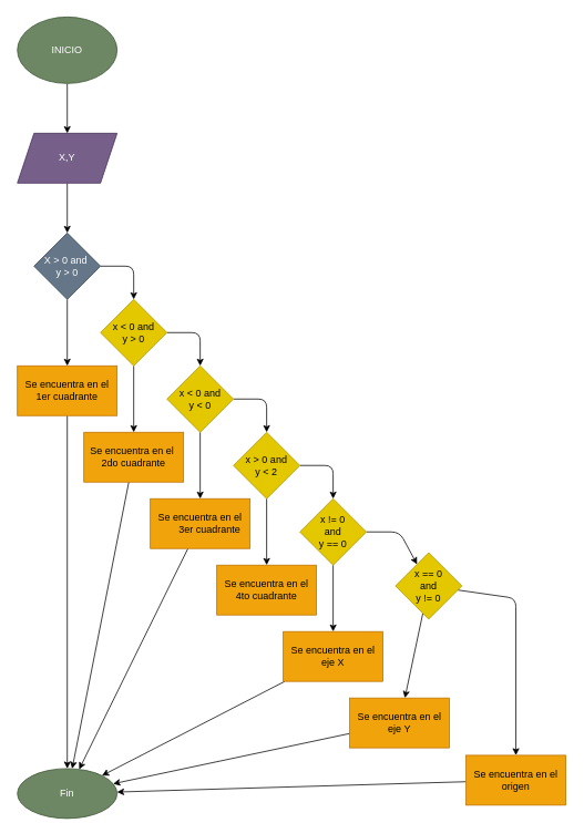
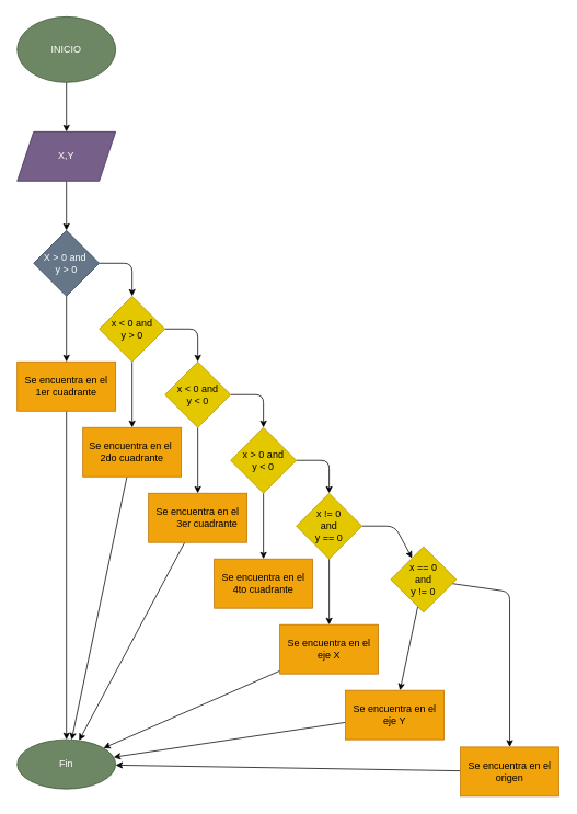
  <mxCell id="0" />
  <mxCell id="1" parent="0" />
  <mxCell id="2" value="" style="edgeStyle=none;html=1;" parent="1" source="3" target="5" edge="1"><mxGeometry relative="1" as="geometry" /></mxCell>
  <mxCell id="3" value="INICIO" style="ellipse;whiteSpace=wrap;html=1;fillColor=#6d8764;fontColor=#ffffff;strokeColor=#3A5431;" parent="1" vertex="1"><mxGeometry x="20" y="20" width="120" height="80" as="geometry" /></mxCell>
  <mxCell id="4" value="" style="edgeStyle=none;html=1;" edge="1" parent="1" source="5" target="8"><mxGeometry relative="1" as="geometry" /></mxCell>
  <mxCell id="5" value="X,Y" style="shape=parallelogram;perimeter=parallelogramPerimeter;whiteSpace=wrap;html=1;fixedSize=1;fillColor=#76608a;fontColor=#ffffff;strokeColor=#432D57;" parent="1" vertex="1"><mxGeometry x="20" y="160" width="120" height="60" as="geometry" /></mxCell>
  <mxCell id="6" value="" style="edgeStyle=none;html=1;" edge="1" parent="1" source="8" target="11"><mxGeometry relative="1" as="geometry"><Array as="points"><mxPoint x="160" y="320" /></Array></mxGeometry></mxCell>
  <mxCell id="7" value="" style="edgeStyle=none;html=1;" edge="1" parent="1" source="8" target="25"><mxGeometry relative="1" as="geometry" /></mxCell>
  <mxCell id="8" value="X &amp;gt; 0 and&amp;nbsp;&lt;br&gt;y &amp;gt; 0" style="rhombus;whiteSpace=wrap;html=1;fillColor=#647687;strokeColor=#314354;fontColor=#ffffff;" vertex="1" parent="1"><mxGeometry x="40" y="280" width="80" height="80" as="geometry" /></mxCell>
  <mxCell id="9" value="" style="edgeStyle=none;html=1;" edge="1" parent="1" source="11" target="14"><mxGeometry relative="1" as="geometry"><Array as="points"><mxPoint x="240" y="400" /></Array></mxGeometry></mxCell>
  <mxCell id="10" value="" style="edgeStyle=none;html=1;" edge="1" parent="1" source="11" target="27"><mxGeometry relative="1" as="geometry" /></mxCell>
  <mxCell id="11" value="x &amp;lt; 0 and&lt;br&gt;y &amp;gt; 0" style="rhombus;whiteSpace=wrap;html=1;fillColor=#e3c800;strokeColor=#B09500;fontColor=#000000;" vertex="1" parent="1"><mxGeometry x="120" y="360" width="80" height="80" as="geometry" /></mxCell>
  <mxCell id="12" value="" style="edgeStyle=none;html=1;" edge="1" parent="1" source="14" target="17"><mxGeometry relative="1" as="geometry"><Array as="points"><mxPoint x="320" y="480" /></Array></mxGeometry></mxCell>
  <mxCell id="13" value="" style="edgeStyle=none;html=1;" edge="1" parent="1" source="14" target="29"><mxGeometry relative="1" as="geometry" /></mxCell>
  <mxCell id="14" value="x &amp;lt; 0 and &lt;br&gt;y &amp;lt; 0" style="rhombus;whiteSpace=wrap;html=1;fillColor=#e3c800;strokeColor=#B09500;fontColor=#000000;" vertex="1" parent="1"><mxGeometry x="200" y="440" width="80" height="80" as="geometry" /></mxCell>
  <mxCell id="15" value="" style="edgeStyle=none;html=1;" edge="1" parent="1" source="17" target="20"><mxGeometry relative="1" as="geometry"><Array as="points"><mxPoint x="400" y="560" /></Array></mxGeometry></mxCell>
  <mxCell id="16" value="" style="edgeStyle=none;html=1;" edge="1" parent="1" source="17" target="30"><mxGeometry relative="1" as="geometry" /></mxCell>
- <mxCell id="17" value="x &amp;gt; 0 and&lt;br&gt;y &amp;lt; 2" style="rhombus;whiteSpace=wrap;html=1;fillColor=#e3c800;strokeColor=#B09500;fontColor=#000000;" vertex="1" parent="1"><mxGeometry x="280" y="520" width="80" height="80" as="geometry" /></mxCell>
+ <mxCell id="17" value="x &amp;gt; 0 and&lt;br&gt;y &amp;lt; 0" style="rhombus;whiteSpace=wrap;html=1;fillColor=#e3c800;strokeColor=#B09500;fontColor=#000000;" vertex="1" parent="1"><mxGeometry x="280" y="520" width="80" height="80" as="geometry" /></mxCell>
  <mxCell id="18" value="" style="edgeStyle=none;html=1;" edge="1" parent="1" source="20" target="23"><mxGeometry relative="1" as="geometry"><Array as="points"><mxPoint x="480" y="640" /></Array></mxGeometry></mxCell>
  <mxCell id="19" value="" style="edgeStyle=none;html=1;" edge="1" parent="1" source="20" target="32"><mxGeometry relative="1" as="geometry" /></mxCell>
  <mxCell id="20" value="x != 0&lt;br&gt;and&lt;br&gt;y == 0" style="rhombus;whiteSpace=wrap;html=1;fillColor=#e3c800;strokeColor=#B09500;fontColor=#000000;" vertex="1" parent="1"><mxGeometry x="360" y="600" width="80" height="80" as="geometry" /></mxCell>
  <mxCell id="21" value="" style="edgeStyle=none;html=1;" edge="1" parent="1" source="23" target="34"><mxGeometry relative="1" as="geometry" /></mxCell>
  <mxCell id="22" value="" style="edgeStyle=none;html=1;" edge="1" parent="1" source="23" target="36"><mxGeometry relative="1" as="geometry"><Array as="points"><mxPoint x="620" y="720" /></Array></mxGeometry></mxCell>
  <mxCell id="23" value="x == 0 &lt;br&gt;and&lt;br&gt;y != 0" style="rhombus;whiteSpace=wrap;html=1;fillColor=#e3c800;strokeColor=#B09500;fontColor=#000000;" vertex="1" parent="1"><mxGeometry x="475" y="665" width="80" height="80" as="geometry" /></mxCell>
  <mxCell id="24" value="" style="edgeStyle=none;html=1;" edge="1" parent="1" source="25" target="37"><mxGeometry relative="1" as="geometry" /></mxCell>
  <mxCell id="25" value="Se encuentra en el&lt;br&gt;1er cuadrante" style="whiteSpace=wrap;html=1;fillColor=#f0a30a;strokeColor=#BD7000;fontColor=#000000;" vertex="1" parent="1"><mxGeometry x="20" y="440" width="120" height="60" as="geometry" /></mxCell>
  <mxCell id="26" style="edgeStyle=none;html=1;" edge="1" parent="1" source="27" target="37"><mxGeometry relative="1" as="geometry" /></mxCell>
  <mxCell id="27" value="Se encuentra en el&amp;nbsp;&lt;br&gt;2do cuadrante" style="whiteSpace=wrap;html=1;fillColor=#f0a30a;strokeColor=#BD7000;fontColor=#000000;" vertex="1" parent="1"><mxGeometry x="100" y="520" width="120" height="60" as="geometry" /></mxCell>
  <mxCell id="28" style="edgeStyle=none;html=1;" edge="1" parent="1" source="29" target="37"><mxGeometry relative="1" as="geometry" /></mxCell>
  <mxCell id="29" value="Se encuentra en el&lt;br&gt;&lt;span style=&quot;white-space: pre&quot;&gt;&#09;&lt;/span&gt;3er&amp;nbsp;cuadrante&amp;nbsp;" style="whiteSpace=wrap;html=1;fillColor=#f0a30a;strokeColor=#BD7000;fontColor=#000000;" vertex="1" parent="1"><mxGeometry x="180" y="600" width="120" height="60" as="geometry" /></mxCell>
  <mxCell id="30" value="Se encuentra en el 4to cuadrante" style="whiteSpace=wrap;html=1;fillColor=#f0a30a;strokeColor=#BD7000;fontColor=#000000;" vertex="1" parent="1"><mxGeometry x="260" y="680" width="120" height="60" as="geometry" /></mxCell>
  <mxCell id="31" style="edgeStyle=none;html=1;" edge="1" parent="1" source="32" target="37"><mxGeometry relative="1" as="geometry" /></mxCell>
  <mxCell id="32" value="Se encuentra en el eje X" style="whiteSpace=wrap;html=1;fillColor=#f0a30a;strokeColor=#BD7000;fontColor=#000000;" vertex="1" parent="1"><mxGeometry x="340" y="760" width="120" height="60" as="geometry" /></mxCell>
  <mxCell id="33" style="edgeStyle=none;html=1;" edge="1" parent="1" source="34" target="37"><mxGeometry relative="1" as="geometry" /></mxCell>
  <mxCell id="34" value="Se encuentra en el eje Y" style="whiteSpace=wrap;html=1;fillColor=#f0a30a;strokeColor=#BD7000;fontColor=#000000;" vertex="1" parent="1"><mxGeometry x="420" y="840" width="120" height="60" as="geometry" /></mxCell>
  <mxCell id="35" style="edgeStyle=none;html=1;" edge="1" parent="1" source="36" target="37"><mxGeometry relative="1" as="geometry" /></mxCell>
  <mxCell id="36" value="Se encuentra en el&lt;br&gt;origen" style="whiteSpace=wrap;html=1;fillColor=#f0a30a;strokeColor=#BD7000;fontColor=#000000;" vertex="1" parent="1"><mxGeometry x="560" y="909" width="120" height="60" as="geometry" /></mxCell>
- <mxCell id="37" value="Fin" style="ellipse;whiteSpace=wrap;html=1;fillColor=#6d8764;strokeColor=#3A5431;fontColor=#ffffff;" vertex="1" parent="1"><mxGeometry x="20" y="925" width="120" height="60" as="geometry" /></mxCell>
+ <mxCell id="37" value="Fin" style="ellipse;whiteSpace=wrap;html=1;fillColor=#6d8764;strokeColor=#3A5431;fontColor=#ffffff;" vertex="1" parent="1"><mxGeometry x="20" y="900" width="120" height="60" as="geometry" /></mxCell>
